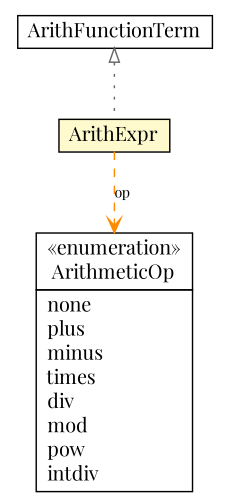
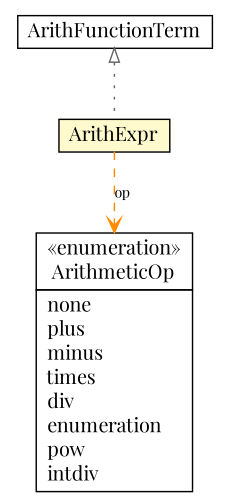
  digraph {
    nodesep=0.25
    ranksep=0.5
    fontname="Playfair Display"
    node [fontcolor=black fontname="Playfair Display" fontsize=14.0 shape=plaintext]
    edge [fontname="Playfair Display" headport=p labelfontname=Helvetica labelfontsize=10 tailport=p]
    n1 [label=<<table title="jason.asSyntax.ArithFunctionTerm" border="0" cellborder="1" cellspacing="0" cellpadding="2" port="p" href="./ArithFunctionTerm.html"> 		<tr><td><table border="0" cellspacing="0" cellpadding="1"> <tr><td align="center" balign="center"> ArithFunctionTerm </td></tr> 		</table></td></tr> 		</table>>]
    n2 [label=<<table title="jason.asSyntax.ArithExpr" border="0" cellborder="1" cellspacing="0" cellpadding="2" port="p" bgcolor="lemonChiffon" href="./ArithExpr.html"> 		<tr><td><table border="0" cellspacing="0" cellpadding="1"> <tr><td align="center" balign="center"> ArithExpr </td></tr> 		</table></td></tr> 		</table>>]
-   n3 [label=<<table title="jason.asSyntax.ArithExpr.ArithmeticOp" border="0" cellborder="1" cellspacing="0" cellpadding="2" port="p" href="./ArithExpr.ArithmeticOp.html"> 		<tr><td><table border="0" cellspacing="0" cellpadding="1"> <tr><td align="center" balign="center"> &#171;enumeration&#187; </td></tr> <tr><td align="center" balign="center"> ArithmeticOp </td></tr> 		</table></td></tr> 		<tr><td><table border="0" cellspacing="0" cellpadding="1"> <tr><td align="left" balign="left"> none </td></tr> <tr><td align="left" balign="left"> plus </td></tr> <tr><td align="left" balign="left"> minus </td></tr> <tr><td align="left" balign="left"> times </td></tr> <tr><td align="left" balign="left"> div </td></tr> <tr><td align="left" balign="left"> mod </td></tr> <tr><td align="left" balign="left"> pow </td></tr> <tr><td align="left" balign="left"> intdiv </td></tr> 		</table></td></tr> 		</table>>]
+   n3 [label=<<table title="jason.asSyntax.ArithExpr.ArithmeticOp" border="0" cellborder="1" cellspacing="0" cellpadding="2" port="p" href="./ArithExpr.ArithmeticOp.html"> 		<tr><td><table border="0" cellspacing="0" cellpadding="1"> <tr><td align="center" balign="center"> &#171;enumeration&#187; </td></tr> <tr><td align="center" balign="center"> ArithmeticOp </td></tr> 		</table></td></tr> 		<tr><td><table border="0" cellspacing="0" cellpadding="1"> <tr><td align="left" balign="left"> none </td></tr> <tr><td align="left" balign="left"> plus </td></tr> <tr><td align="left" balign="left"> minus </td></tr> <tr><td align="left" balign="left"> times </td></tr> <tr><td align="left" balign="left"> div </td></tr> <tr><td align="left" balign="left"> enumeration </td></tr> <tr><td align="left" balign="left"> pow </td></tr> <tr><td align="left" balign="left"> intdiv </td></tr> 		</table></td></tr> 		</table>>]
    n1 -> n2 [arrowtail=empty dir=back fontsize=10 color=gray40 style=dotted]
    n2 -> n3 [arrowhead=open color=darkorange fontcolor=black fontsize=10.0 label=op style=dashed]
  }
